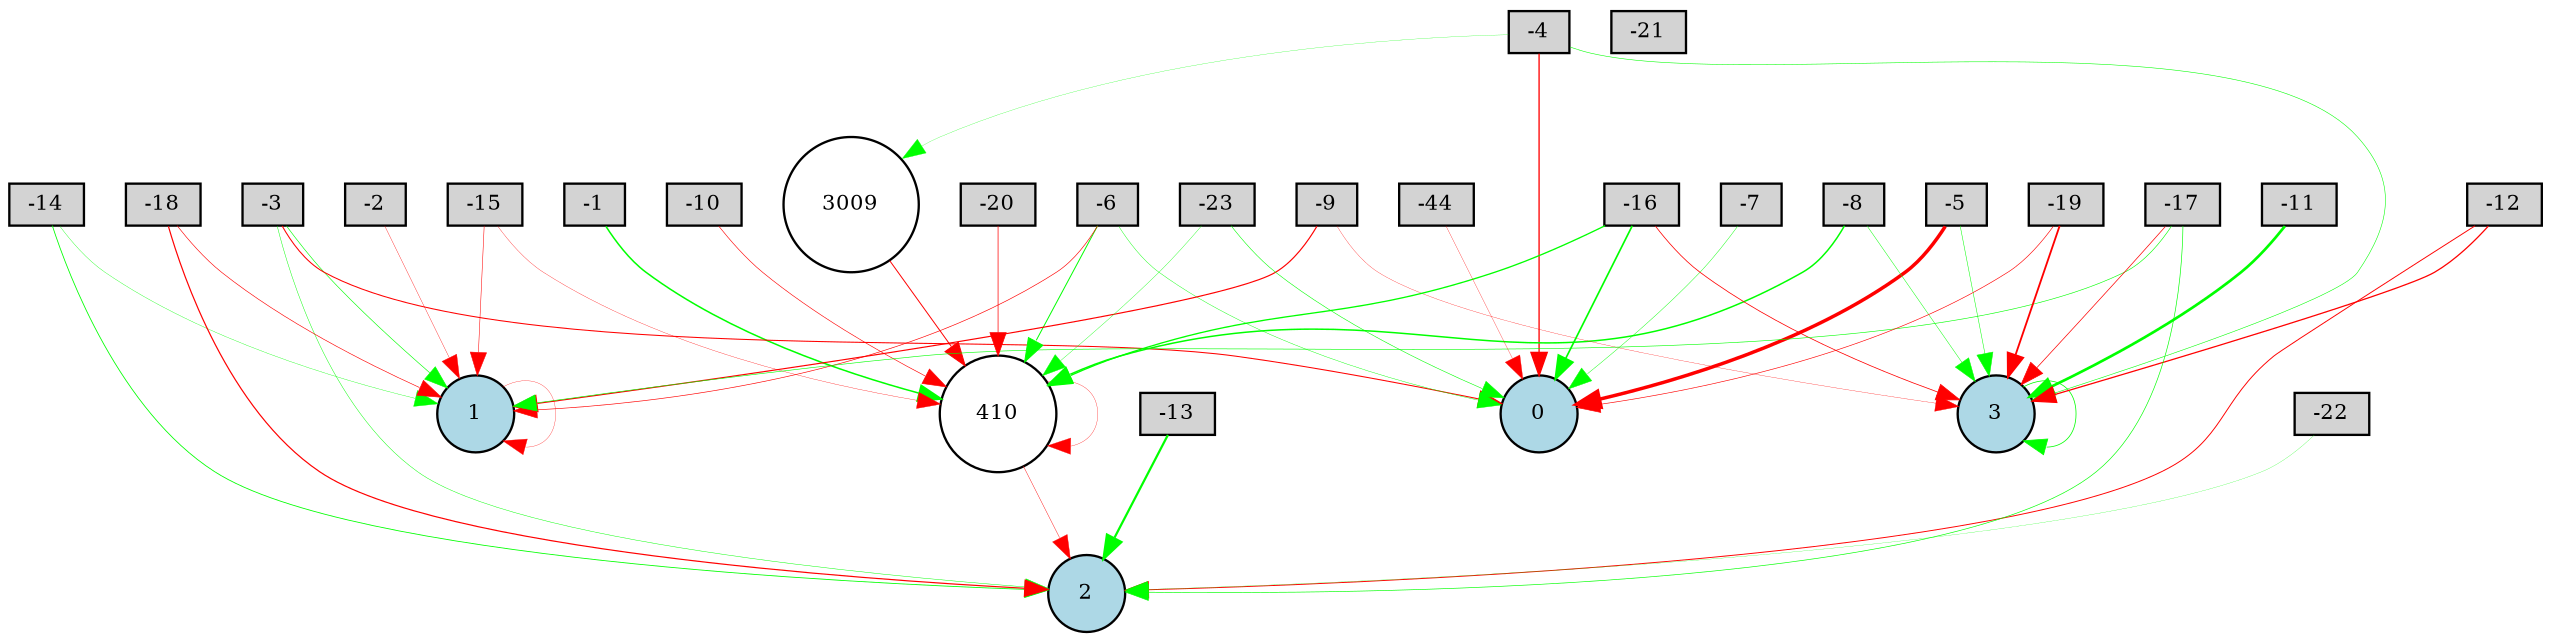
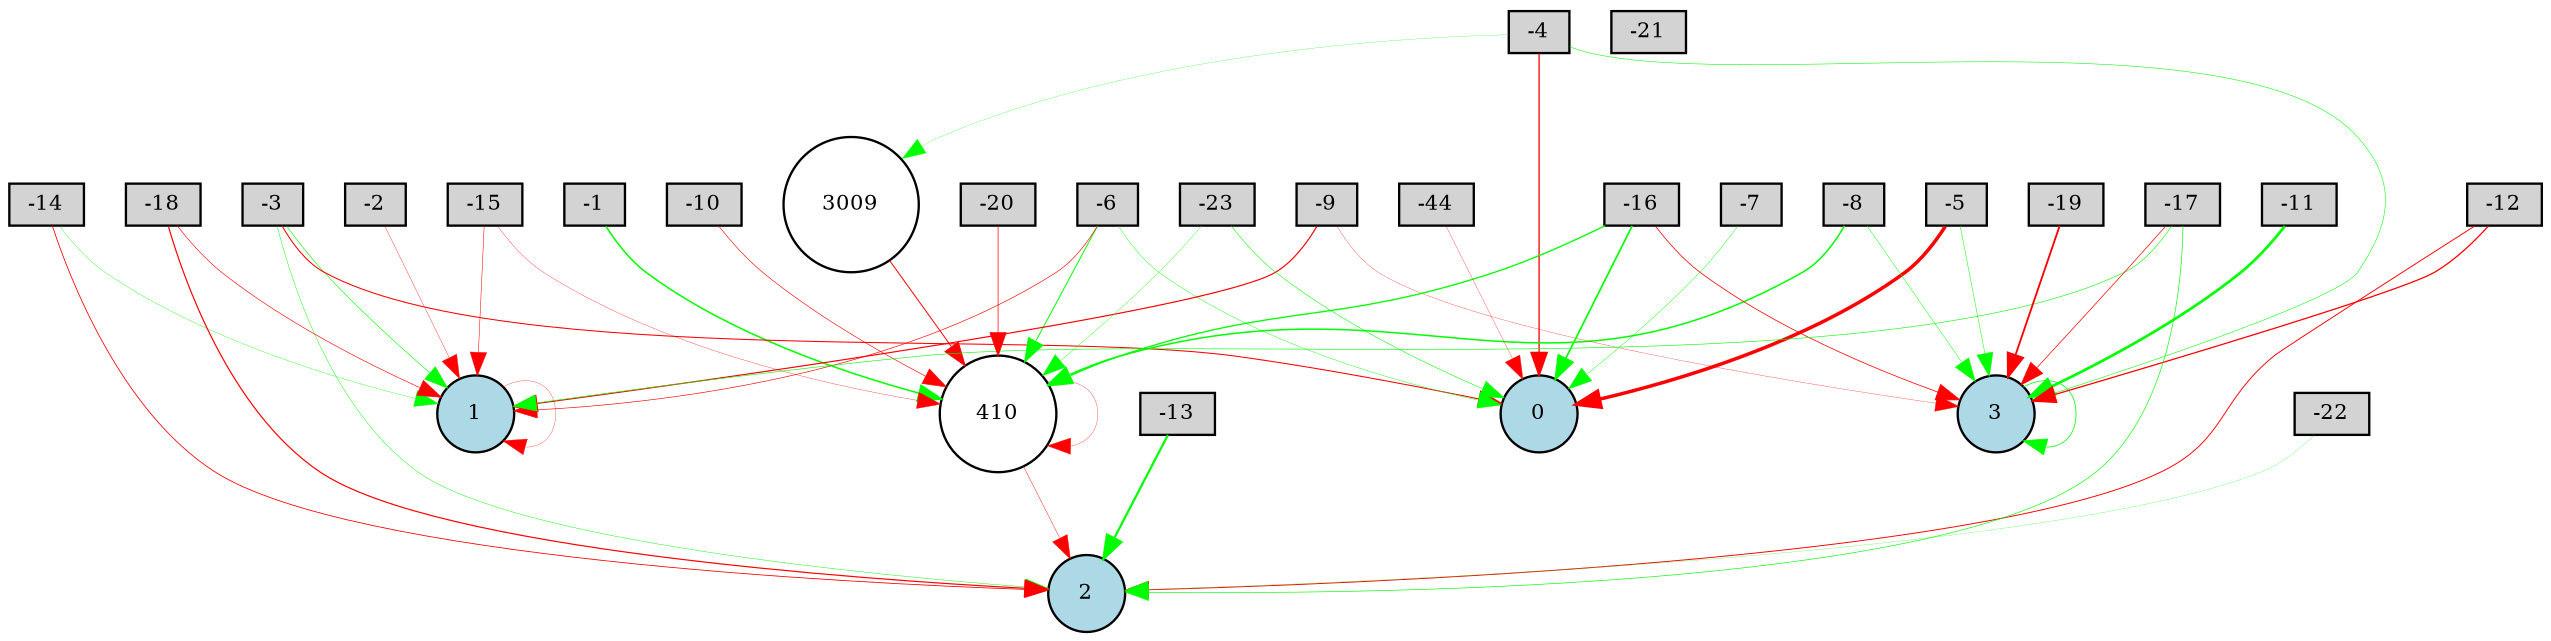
  digraph {
    node [fillcolor=lightgray fontsize=9 shape=box style=filled]
    edge [color=red style=solid]
    -1 [height=0.2 width=0.2]
    410 [fillcolor=white height=0.2 shape=circle width=0.2]
    2 [fillcolor=lightblue height=0.2 shape=circle width=0.2]
    -2 [height=0.2 width=0.2]
    1 [fillcolor=lightblue height=0.2 shape=circle width=0.2]
    -3 [height=0.2 width=0.2]
    0 [fillcolor=lightblue height=0.2 shape=circle width=0.2]
    -4 [height=0.2 width=0.2]
    3 [fillcolor=lightblue height=0.2 shape=circle width=0.2]
    3009 [fillcolor=white height=0.2 shape=circle width=0.2]
    -5 [height=0.2 width=0.2]
    -6 [height=0.2 width=0.2]
    -7 [height=0.2 width=0.2]
    -8 [height=0.2 width=0.2]
    -9 [height=0.2 width=0.2]
    -10 [height=0.2 width=0.2]
    -11 [height=0.2 width=0.2]
    -12 [height=0.2 width=0.2]
    -13 [height=0.2 width=0.2]
    -14 [height=0.2 width=0.2]
    -15 [height=0.2 width=0.2]
    -16 [height=0.2 width=0.2]
    -17 [height=0.2 width=0.2]
    -18 [height=0.2 width=0.2]
    -19 [height=0.2 width=0.2]
    -20 [height=0.2 width=0.2]
    -21 [height=0.2 width=0.2]
    -22 [height=0.2 width=0.2]
    -23 [height=0.2 width=0.2]
    n30 [height=0.2 label=-44 width=0.2]
    -1 -> 410 [color=green penwidth=0.652682847230641]
    410 -> 410 [penwidth=0.13305941058636225]
    410 -> 2 [penwidth=0.178891313256546]
    -2 -> 1 [penwidth=0.15432694016449378]
    1 -> 1 [penwidth=0.1276553968253672]
    -3 -> 2 [color=green penwidth=0.19789336964715876]
    -3 -> 1 [color=green penwidth=0.26314721299477656]
    -3 -> 0 [penwidth=0.4476474430526032]
    -4 -> 0 [penwidth=0.5663139491582294]
    -4 -> 3 [color=green penwidth=0.23599479817813288]
    -4 -> 3009 [color=green penwidth=0.11170966112539579]
    3 -> 3 [color=green penwidth=0.32734314265275644]
    3009 -> 410 [penwidth=0.4210135942329176]
    -5 -> 0 [penwidth=1.49865170576016]
    -5 -> 3 [color=green penwidth=0.2138298663029043]
    -6 -> 410 [color=green penwidth=0.4199712658798187]
    -6 -> 1 [penwidth=0.2753970169551935]
    -6 -> 0 [color=green penwidth=0.1819994685188764]
    -7 -> 0 [color=green penwidth=0.18615166791133225]
    -8 -> 410 [color=green penwidth=0.643365501269967]
    -8 -> 3 [color=green penwidth=0.20107569330754108]
    -9 -> 1 [penwidth=0.5013856742402505]
    -9 -> 3 [penwidth=0.1254489539913328]
    -10 -> 410 [penwidth=0.2612893024327395]
    -11 -> 3 [color=green penwidth=1.154233597209653]
    -12 -> 2 [penwidth=0.41088572838093407]
    -12 -> 3 [penwidth=0.5436919988768623]
    -13 -> 2 [color=green penwidth=0.9506468714685138]
-   -14 -> 2 [color=green penwidth=0.35471948828069666]
+   -14 -> 2 [penwidth=0.35471948828069666]
    -14 -> 1 [color=green penwidth=0.15273575133595224]
    -15 -> 410 [penwidth=0.1387926593070159]
    -15 -> 1 [penwidth=0.2238876645922417]
    -16 -> 410 [color=green penwidth=0.5650620595382747]
    -16 -> 0 [color=green penwidth=0.7210237741963731]
    -16 -> 3 [penwidth=0.3300531818966609]
    -17 -> 2 [color=green penwidth=0.2808022567715256]
    -17 -> 1 [color=green penwidth=0.2571179076052522]
    -17 -> 3 [penwidth=0.30532969849130615]
    -18 -> 2 [penwidth=0.5112877472048403]
    -18 -> 1 [penwidth=0.2652432431672811]
-   -19 -> 0 [penwidth=0.26788896006593654]
    -19 -> 3 [penwidth=0.7882148232247599]
    -20 -> 410 [penwidth=0.307466351384637]
    -22 -> 2 [color=green penwidth=0.10162860764303455]
    -23 -> 410 [color=green penwidth=0.15370066875014976]
    -23 -> 0 [color=green penwidth=0.23985481571789705]
    n30 -> 0 [penwidth=0.12929691108524025]
  }
